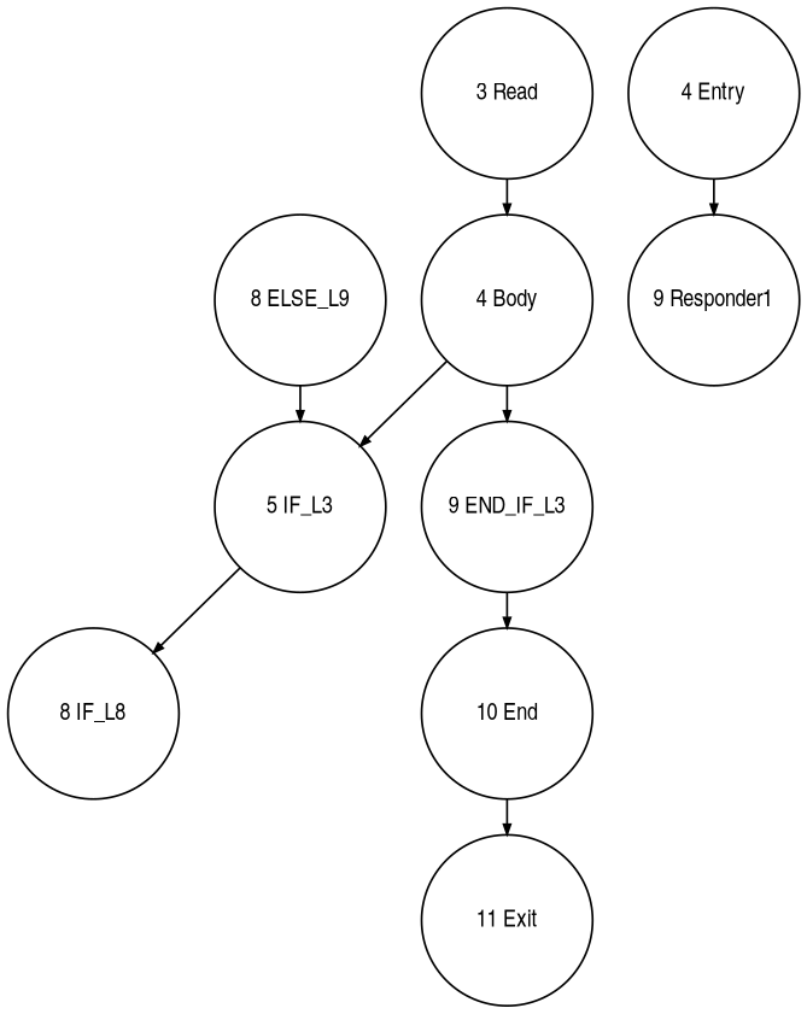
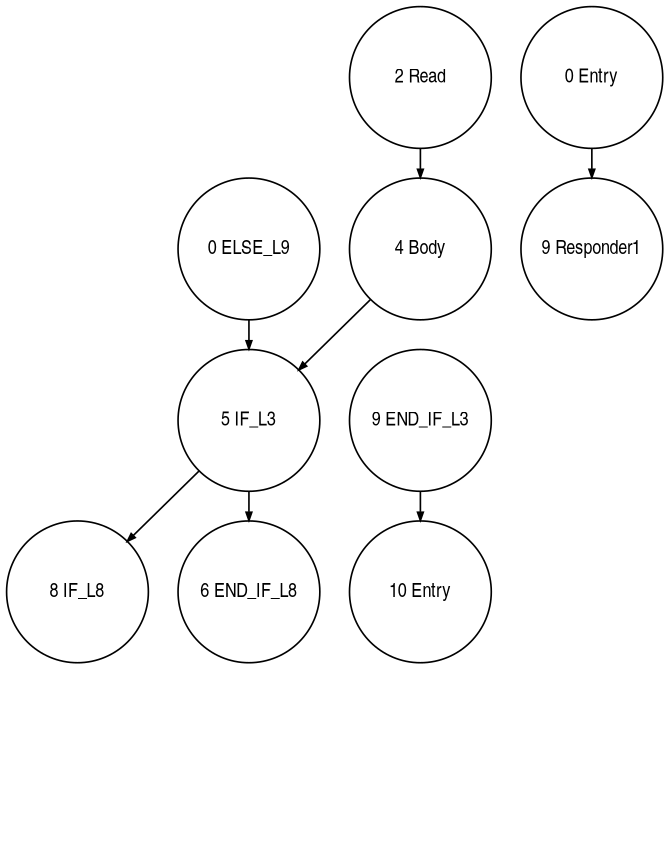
  digraph {
    ranksep=.25
    node [fontname=ArialNarrow fontsize=12 shape=circle]
    edge [arrowsize=.5]
    "4 Body" [height=1.2]
    "5 IF_L3" [height=1.2]
    "9 END_IF_L3" [height=1.2]
    n4 [height=1.2 label="8 IF_L8"]
-   "10 End" [height=1.2]
-   "3 Read" [height=1.2]
-   "0 Entry" [height=1.2 label="4 Entry"]
+   "6 END_IF_L8" [height=1.2]
+   "10 End" [height=1.2 label="10 Entry"]
+   "3 Read" [height=1.2 label="2 Read"]
+   "0 Entry" [height=1.2]
    n9 [height=1.2 label="9 Responder1"]
-   "8 ELSE_L9" [height=1.2]
-   "11 Exit" [height=1.2]
+   "8 ELSE_L9" [height=1.2 label="0 ELSE_L9"]
    "4 Body" -> "5 IF_L3"
-   "4 Body" -> "9 END_IF_L3"
    "5 IF_L3" -> n4
+   "5 IF_L3" -> "6 END_IF_L8"
    "9 END_IF_L3" -> "10 End"
-   "10 End" -> "11 Exit"
    "3 Read" -> "4 Body"
    "0 Entry" -> n9
    "8 ELSE_L9" -> "5 IF_L3"
  }
